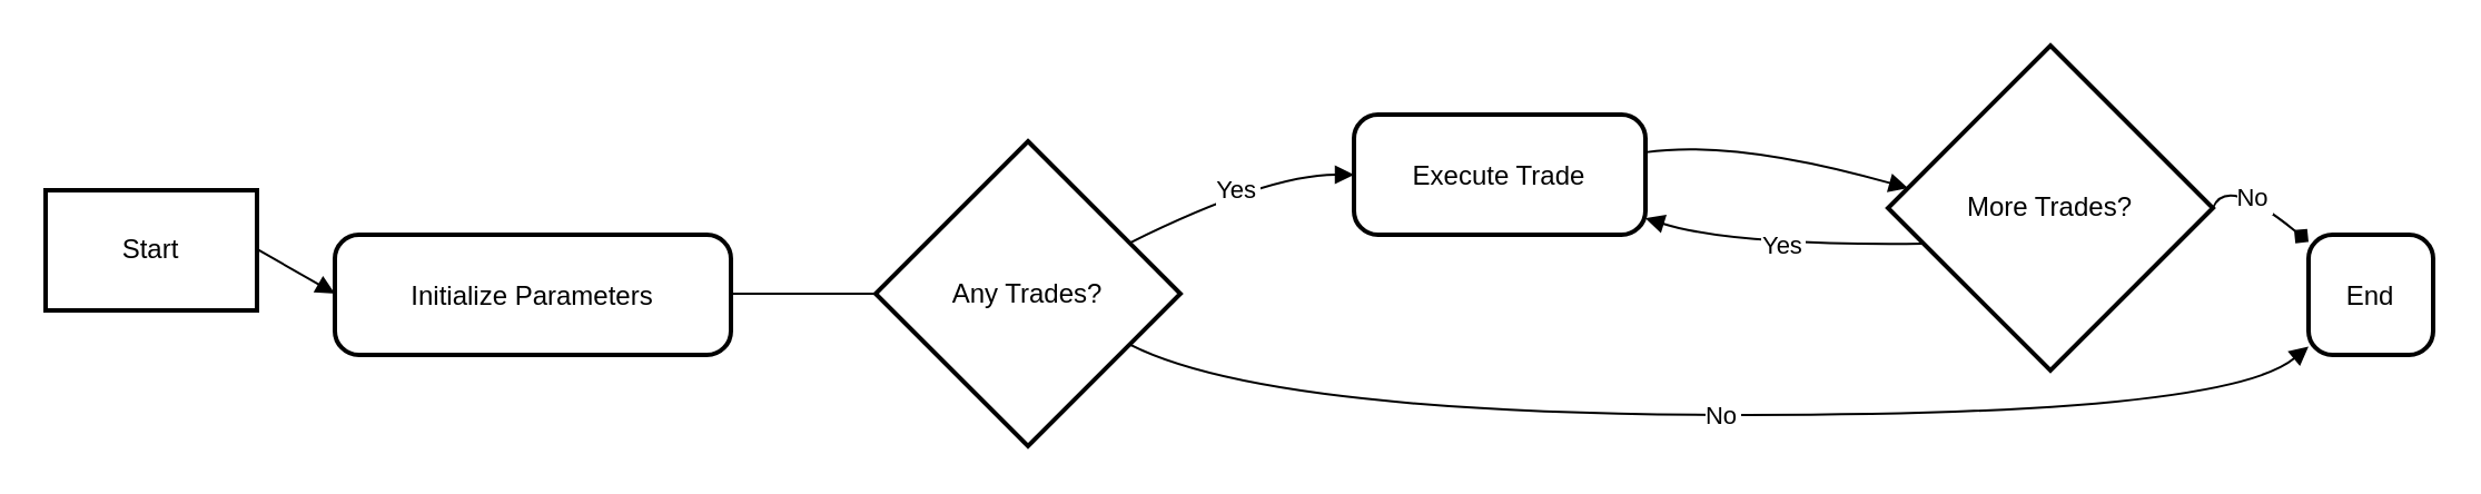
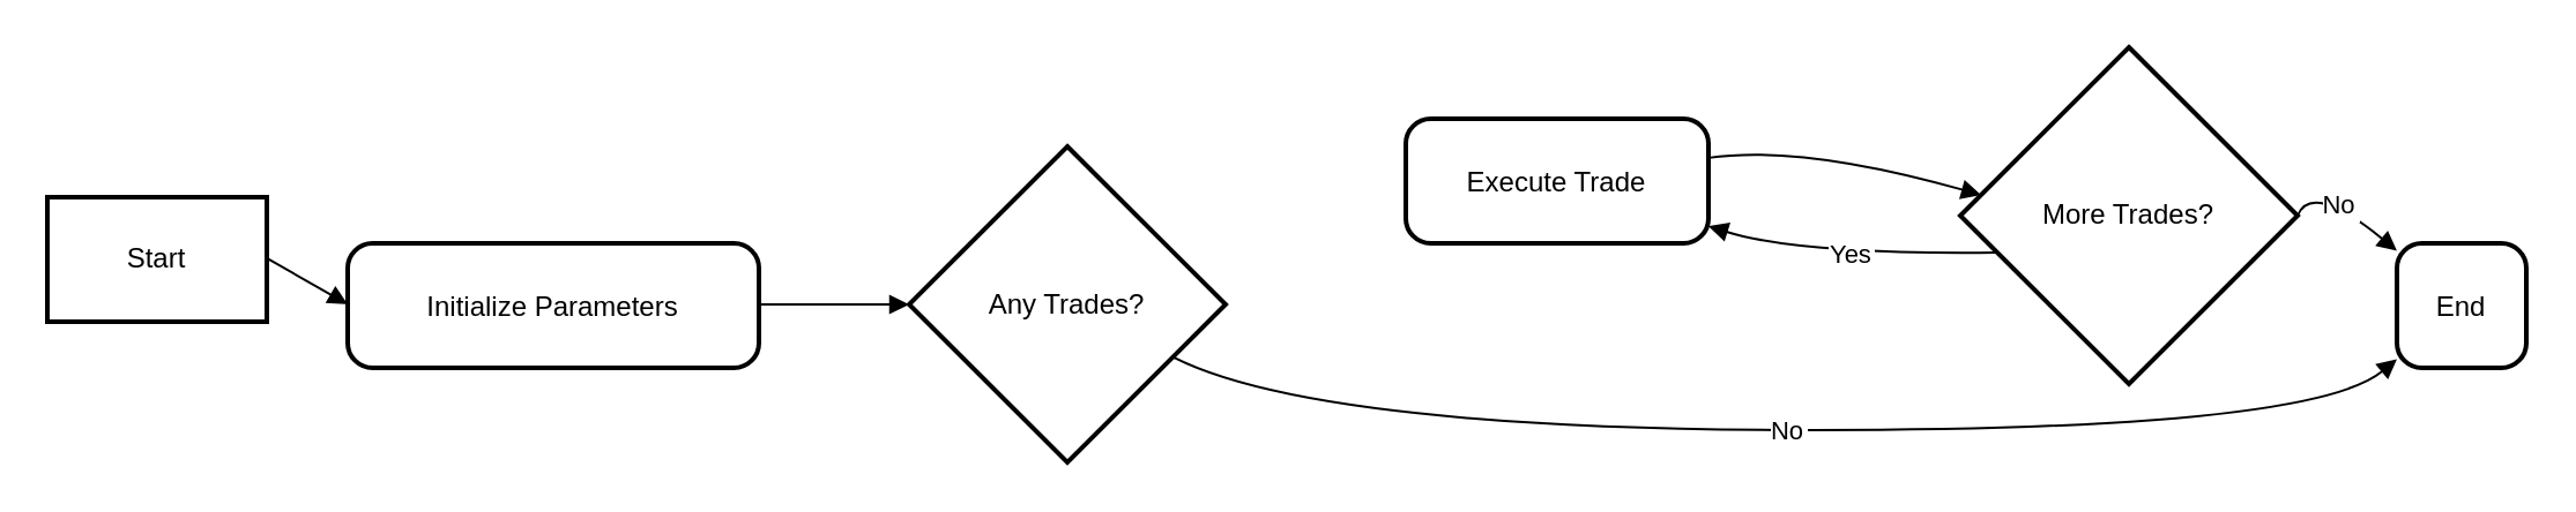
  <mxCell id="0" />
  <mxCell id="1" parent="0" />
  <mxCell id="2" value="Start" style="whiteSpace=wrap;strokeWidth=2;" vertex="1" parent="1"><mxGeometry x="20" y="85" width="95" height="54" as="geometry" /></mxCell>
  <mxCell id="3" value="Initialize Parameters" style="rounded=1;arcSize=20;strokeWidth=2" vertex="1" parent="1"><mxGeometry x="150" y="105" width="178" height="54" as="geometry" /></mxCell>
  <mxCell id="4" value="Any Trades?" style="rhombus;strokeWidth=2;whiteSpace=wrap;" vertex="1" parent="1"><mxGeometry x="393" y="63" width="137" height="137" as="geometry" /></mxCell>
  <mxCell id="5" value="Execute Trade" style="rounded=1;arcSize=20;strokeWidth=2" vertex="1" parent="1"><mxGeometry x="608" y="51" width="131" height="54" as="geometry" /></mxCell>
  <mxCell id="6" value="More Trades?" style="rhombus;strokeWidth=2;whiteSpace=wrap;" vertex="1" parent="1"><mxGeometry x="848" y="20" width="146" height="146" as="geometry" /></mxCell>
  <mxCell id="7" value="End" style="rounded=1;arcSize=20;strokeWidth=2" vertex="1" parent="1"><mxGeometry x="1037" y="105" width="56" height="54" as="geometry" /></mxCell>
  <mxCell id="8" value="" style="curved=1;startArrow=none;endArrow=block;exitX=1;exitY=0.49;entryX=0;entryY=0.49;" edge="1" parent="1" source="2" target="3"><mxGeometry relative="1" as="geometry"><Array as="points" /></mxGeometry></mxCell>
- <mxCell id="9" value="" style="curved=1;startArrow=none;endArrow=none;exitX=1;exitY=0.49;entryX=0;entryY=0.5;" edge="1" parent="1" source="3" target="4"><mxGeometry relative="1" as="geometry"><Array as="points" /></mxGeometry></mxCell>
- <mxCell id="10" value="Yes" style="curved=1;startArrow=none;endArrow=block;exitX=1;exitY=0.25;entryX=0;entryY=0.5;" edge="1" parent="1" source="4" target="5"><mxGeometry relative="1" as="geometry"><Array as="points"><mxPoint x="569" y="78" /></Array></mxGeometry></mxCell>
+ <mxCell id="9" value="" style="curved=1;startArrow=none;endArrow=block;exitX=1;exitY=0.49;entryX=0;entryY=0.5;" edge="1" parent="1" source="3" target="4"><mxGeometry relative="1" as="geometry"><Array as="points" /></mxGeometry></mxCell>
  <mxCell id="11" value="" style="curved=1;startArrow=none;endArrow=block;exitX=1.01;exitY=0.31;entryX=0;entryY=0.43;" edge="1" parent="1" source="5" target="6"><mxGeometry relative="1" as="geometry"><Array as="points"><mxPoint x="779" y="62" /></Array></mxGeometry></mxCell>
  <mxCell id="12" value="Yes" style="curved=1;startArrow=none;endArrow=block;exitX=0;exitY=0.64;entryX=1.01;entryY=0.87;" edge="1" parent="1" source="6" target="5"><mxGeometry relative="1" as="geometry"><Array as="points"><mxPoint x="779" y="110" /></Array></mxGeometry></mxCell>
- <mxCell id="13" value="No" style="curved=1;startArrow=none;endArrow=diamond;exitX=1;exitY=0.5;entryX=0;entryY=0.06;" edge="1" parent="1" source="6" target="7"><mxGeometry relative="1" as="geometry"><Array as="points"><mxPoint x="1000" y="78" /></Array></mxGeometry></mxCell>
+ <mxCell id="13" value="No" style="curved=1;startArrow=none;endArrow=block;exitX=1;exitY=0.5;entryX=0;entryY=0.06;" edge="1" parent="1" source="6" target="7"><mxGeometry relative="1" as="geometry"><Array as="points"><mxPoint x="1000" y="78" /></Array></mxGeometry></mxCell>
  <mxCell id="14" value="No" style="curved=1;startArrow=none;endArrow=block;exitX=1;exitY=0.75;entryX=0;entryY=0.93;" edge="1" parent="1" source="4" target="7"><mxGeometry relative="1" as="geometry"><Array as="points"><mxPoint x="569" y="186" /><mxPoint x="1000" y="186" /></Array></mxGeometry></mxCell>
